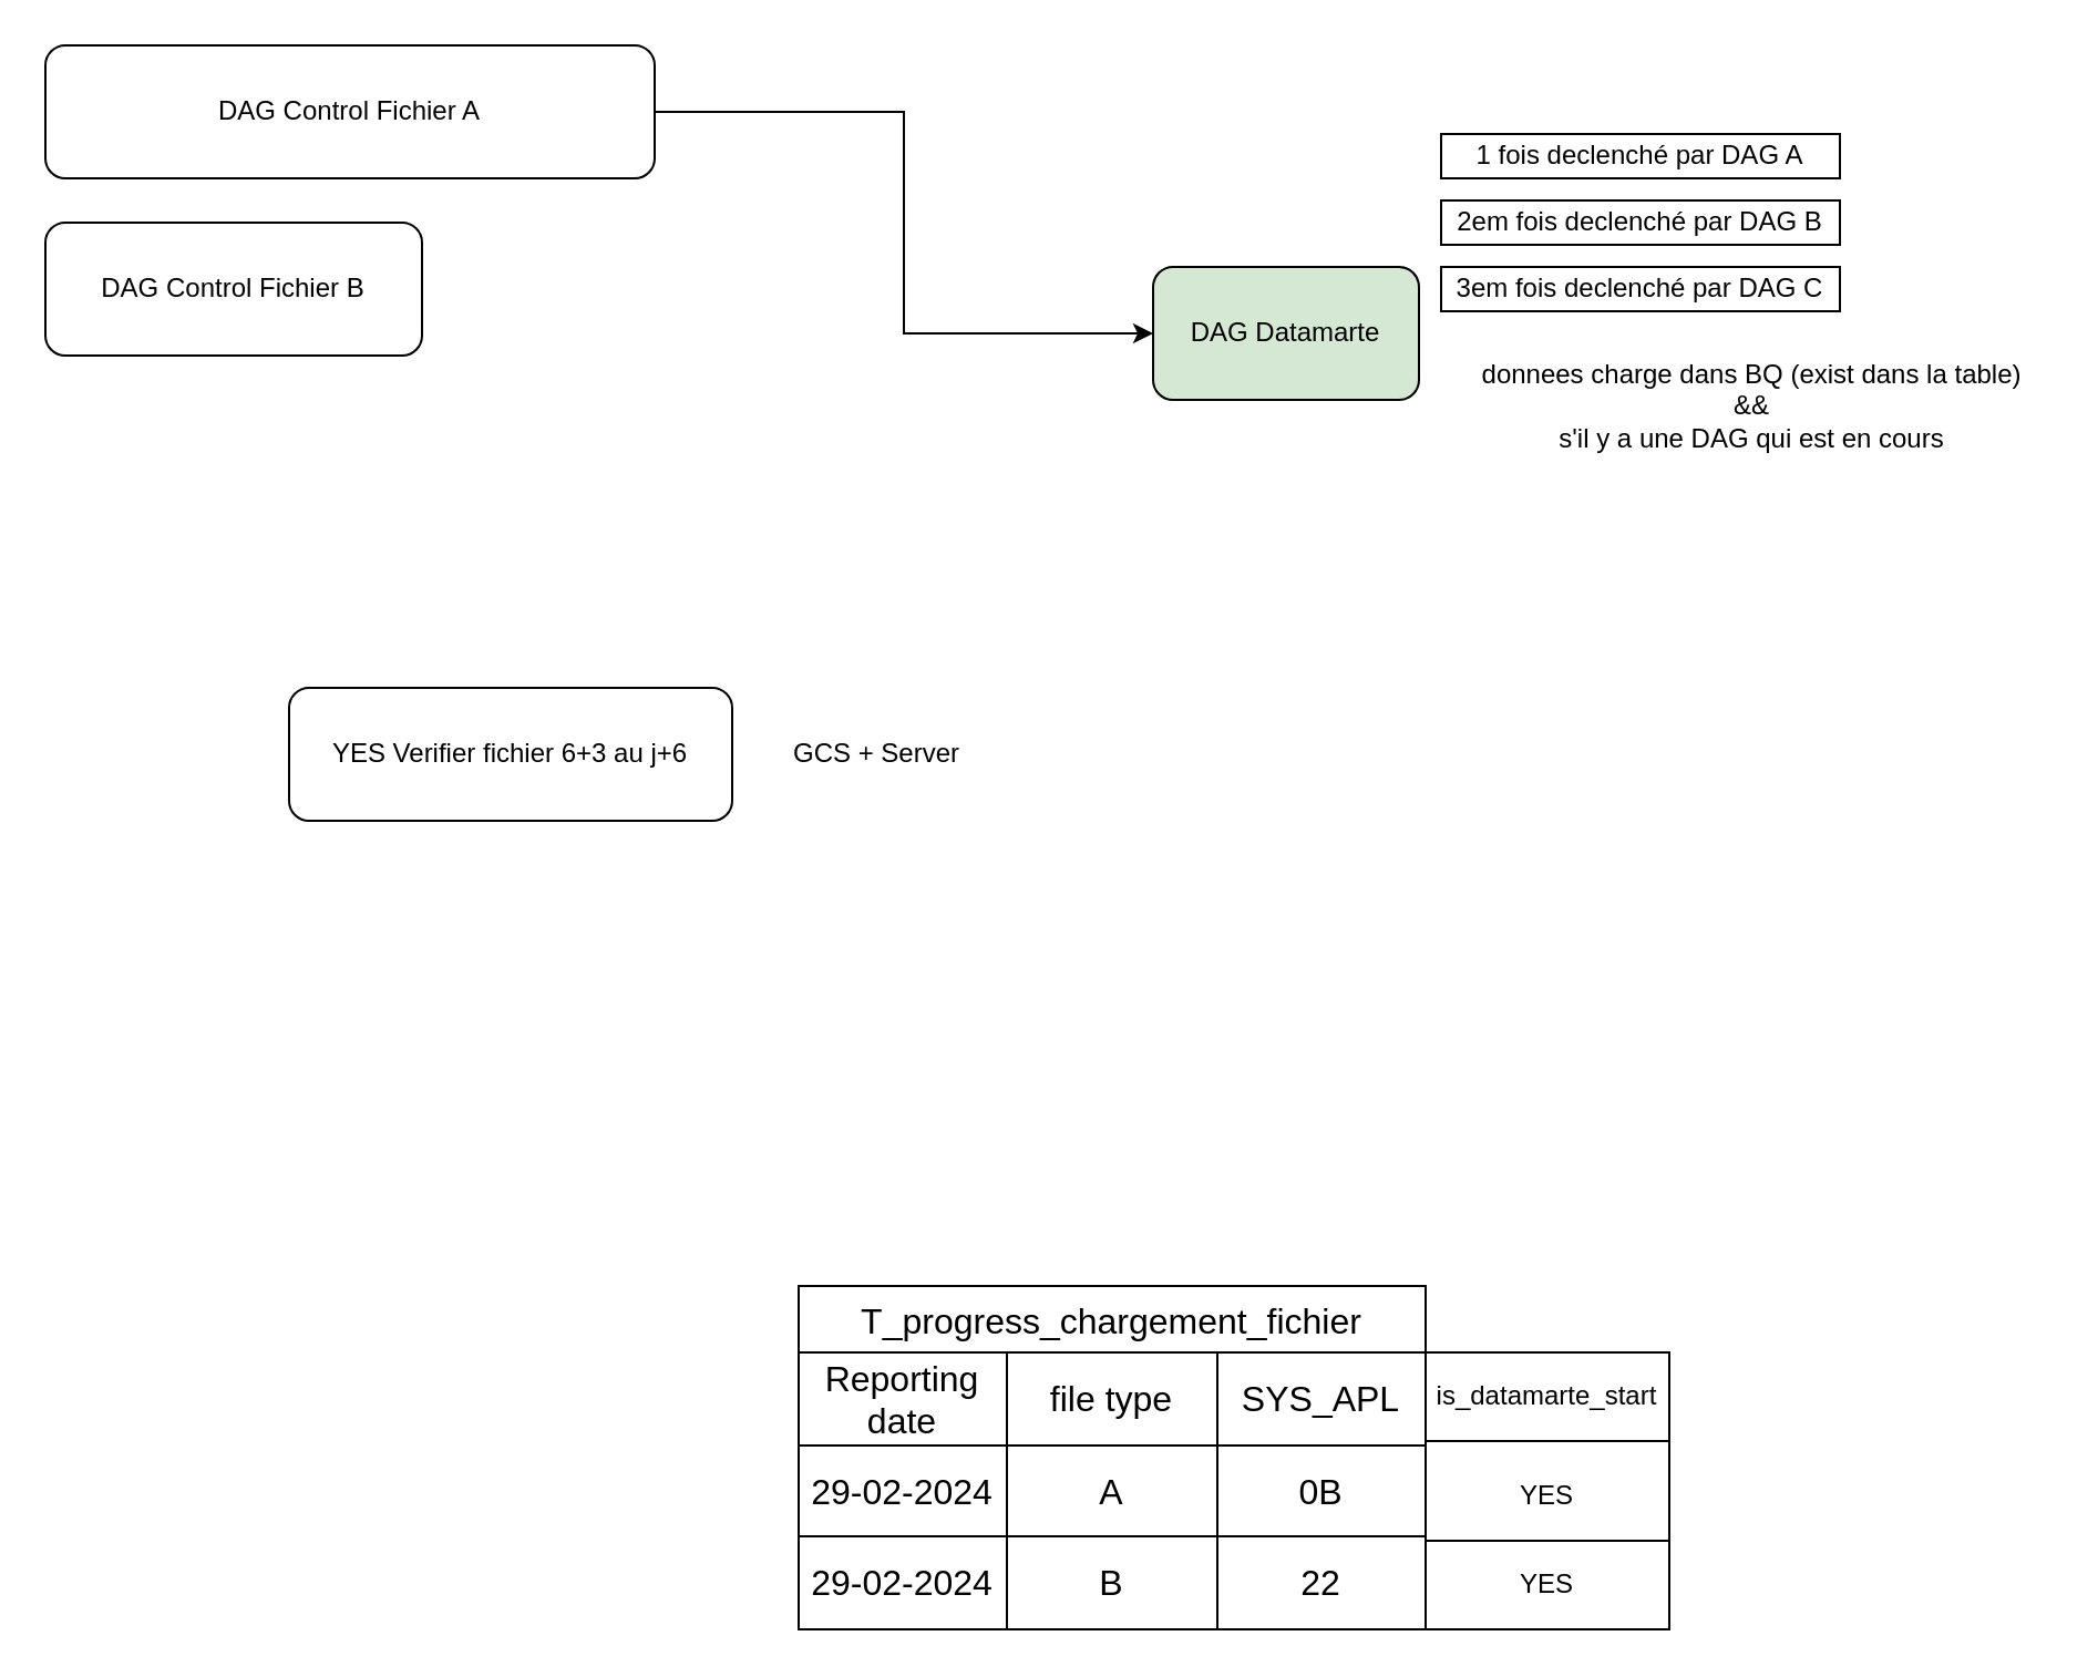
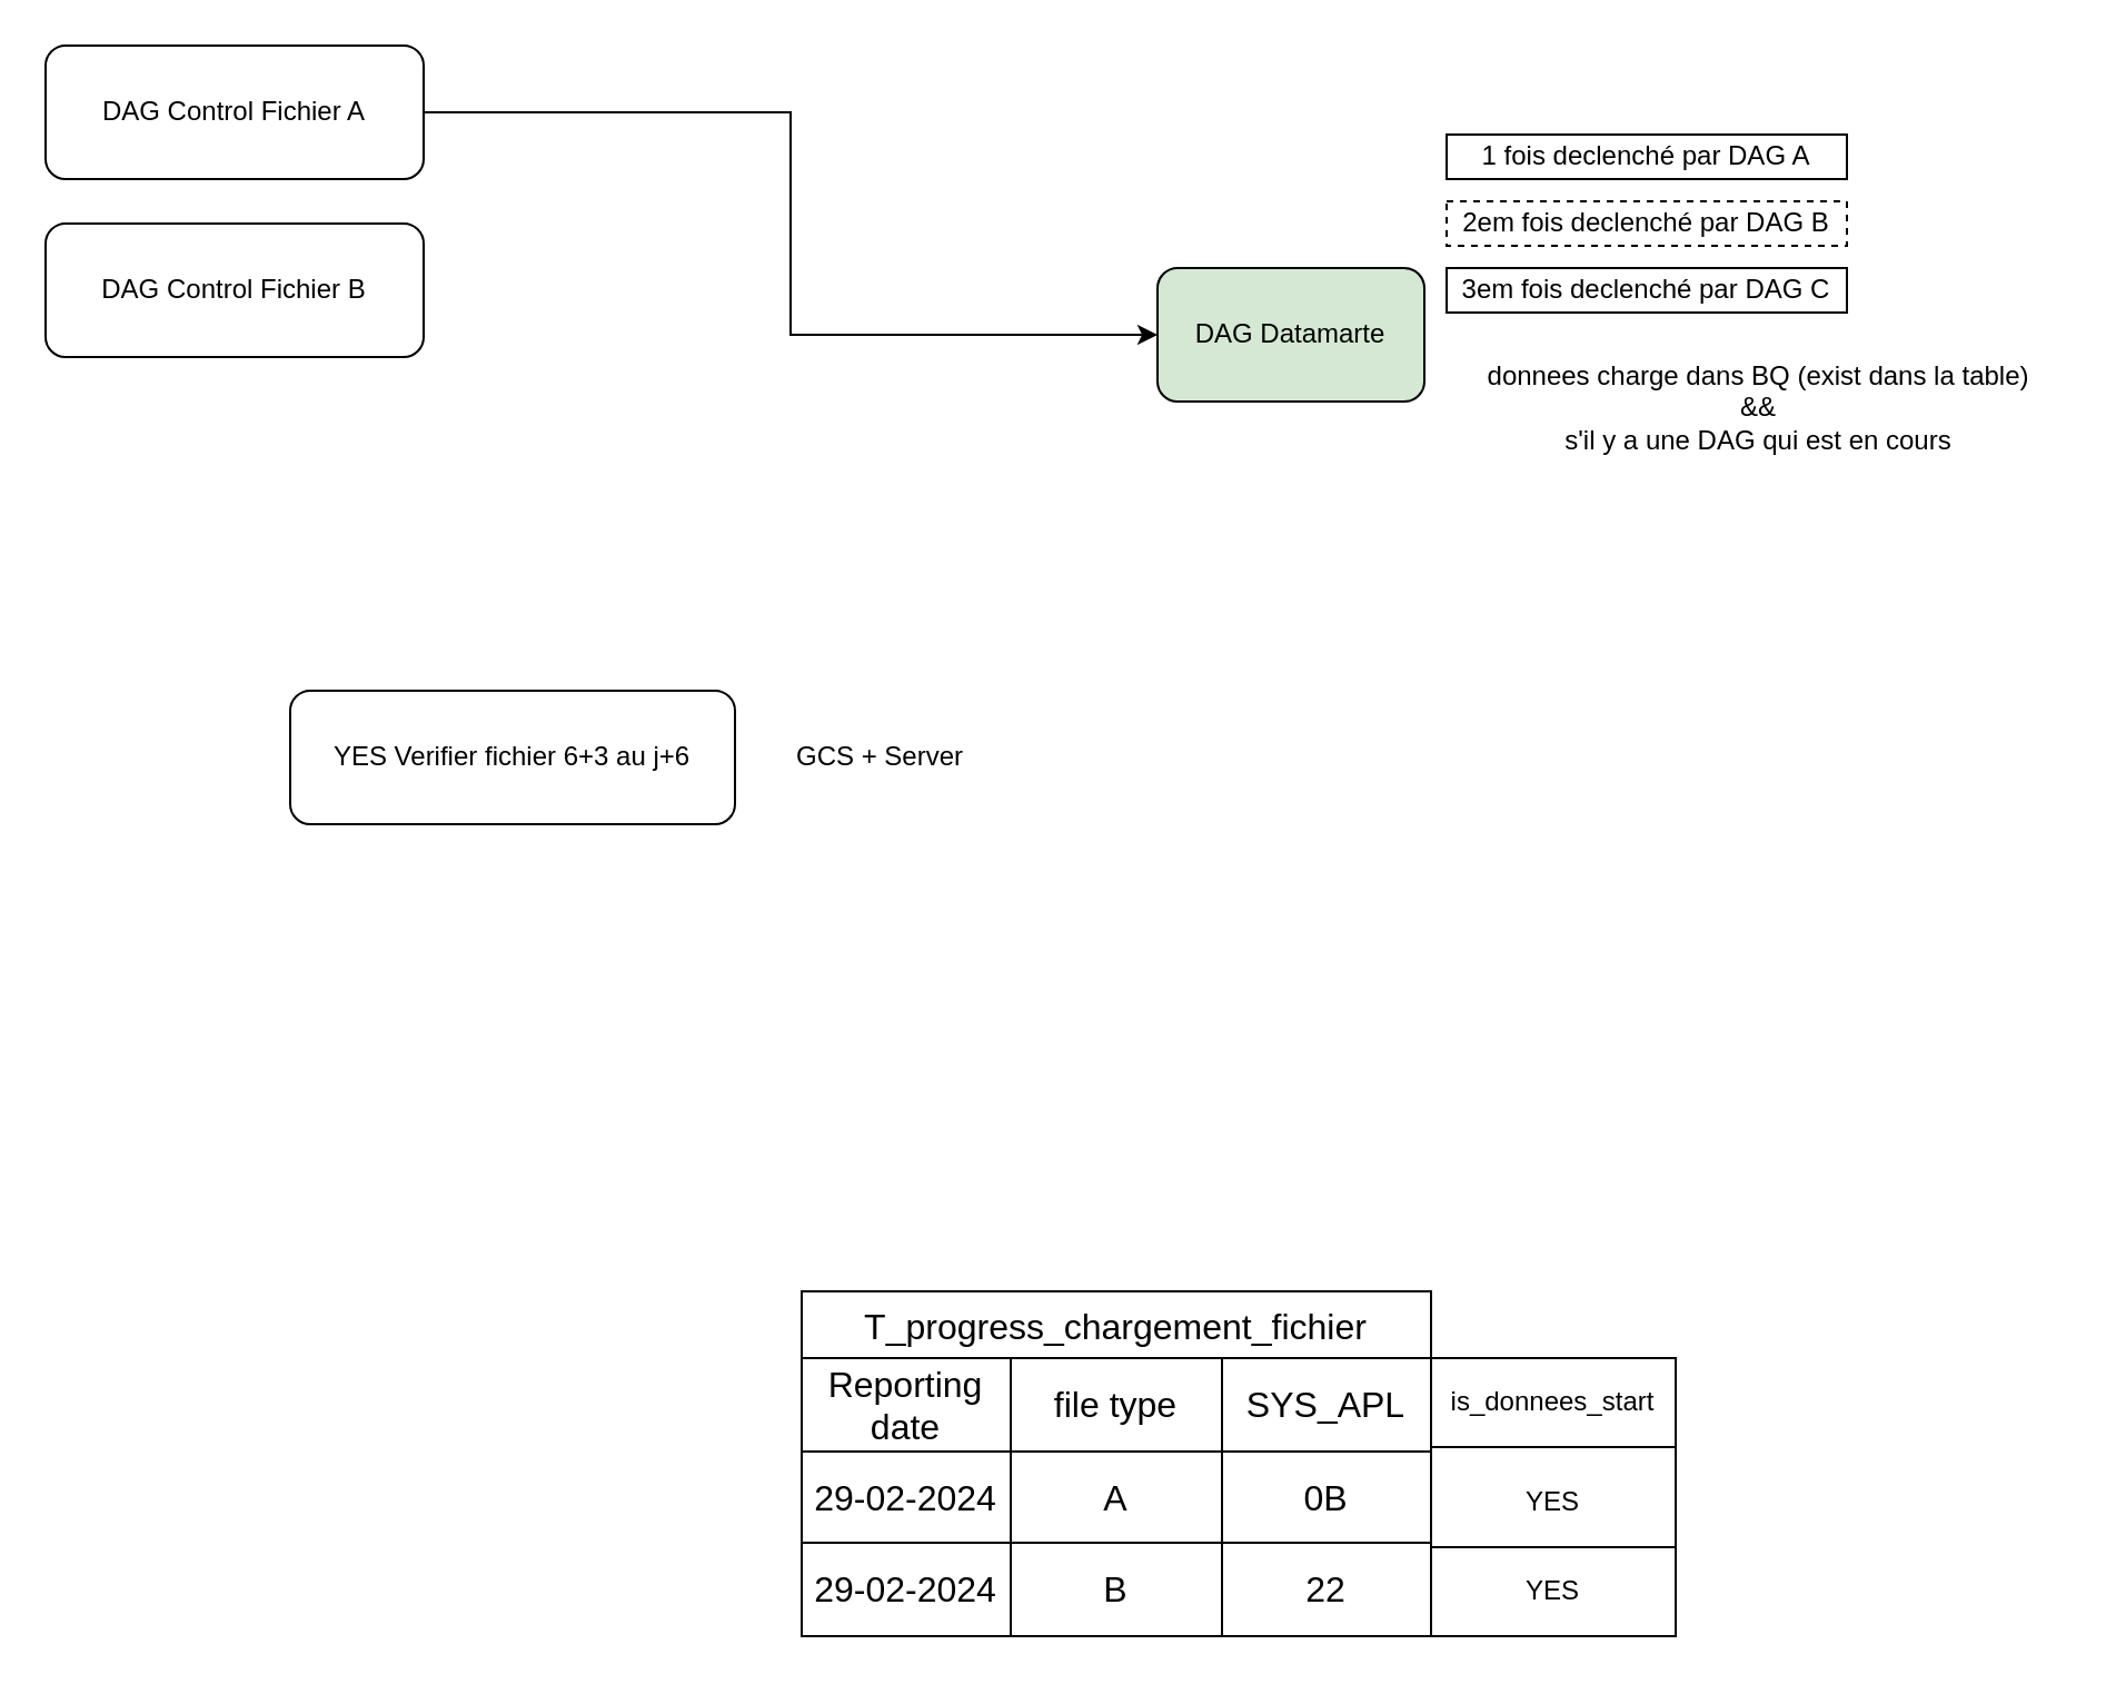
  <mxCell id="0" />
  <mxCell id="1" parent="0" />
  <mxCell id="2" value="DAG Datamarte" style="rounded=1;whiteSpace=wrap;html=1;fillColor=#d5e8d4;" vertex="1" parent="1"><mxGeometry x="520" y="120" width="120" height="60" as="geometry" /></mxCell>
  <mxCell id="3" style="edgeStyle=orthogonalEdgeStyle;rounded=0;orthogonalLoop=1;jettySize=auto;html=1;entryX=0;entryY=0.5;entryDx=0;entryDy=0;" edge="1" parent="1" source="4" target="2"><mxGeometry relative="1" as="geometry" /></mxCell>
- <mxCell id="4" value="DAG Control Fichier A" style="rounded=1;whiteSpace=wrap;html=1;" vertex="1" parent="1"><mxGeometry x="20" y="20" width="275" height="60" as="geometry" /></mxCell>
+ <mxCell id="4" value="DAG Control Fichier A" style="rounded=1;whiteSpace=wrap;html=1;" vertex="1" parent="1"><mxGeometry x="20" y="20" width="170" height="60" as="geometry" /></mxCell>
  <mxCell id="5" value="DAG Control Fichier B" style="rounded=1;whiteSpace=wrap;html=1;" vertex="1" parent="1"><mxGeometry x="20" y="100" width="170" height="60" as="geometry" /></mxCell>
  <mxCell id="6" value="1 fois declenché par DAG A" style="rounded=0;whiteSpace=wrap;html=1;" vertex="1" parent="1"><mxGeometry x="650" y="60" width="180" height="20" as="geometry" /></mxCell>
- <mxCell id="7" value="2em fois declenché par DAG B" style="rounded=0;whiteSpace=wrap;html=1;" vertex="1" parent="1"><mxGeometry x="650" y="90" width="180" height="20" as="geometry" /></mxCell>
+ <mxCell id="7" value="2em fois declenché par DAG B" style="rounded=0;whiteSpace=wrap;html=1;dashed=1;" vertex="1" parent="1"><mxGeometry x="650" y="90" width="180" height="20" as="geometry" /></mxCell>
  <mxCell id="8" value="3em fois declenché par DAG C" style="rounded=0;whiteSpace=wrap;html=1;" vertex="1" parent="1"><mxGeometry x="650" y="120" width="180" height="20" as="geometry" /></mxCell>
  <mxCell id="9" value="T_progress_chargement_fichier" style="shape=table;startSize=30;container=1;collapsible=0;childLayout=tableLayout;strokeColor=default;fontSize=16;" vertex="1" parent="1"><mxGeometry x="360" y="580" width="283" height="155" as="geometry" /></mxCell>
  <mxCell id="10" value="" style="shape=tableRow;horizontal=0;startSize=0;swimlaneHead=0;swimlaneBody=0;strokeColor=inherit;top=0;left=0;bottom=0;right=0;collapsible=0;dropTarget=0;fillColor=none;points=[[0,0.5],[1,0.5]];portConstraint=eastwest;fontSize=16;" vertex="1" parent="9"><mxGeometry y="30" width="283" height="42" as="geometry" /></mxCell>
  <mxCell id="11" value="Reporting date" style="shape=partialRectangle;html=1;whiteSpace=wrap;connectable=0;strokeColor=inherit;overflow=hidden;fillColor=none;top=0;left=0;bottom=0;right=0;pointerEvents=1;fontSize=16;" vertex="1" parent="10"><mxGeometry width="94" height="42" as="geometry"><mxRectangle width="94" height="42" as="alternateBounds" /></mxGeometry></mxCell>
  <mxCell id="12" value="file type" style="shape=partialRectangle;html=1;whiteSpace=wrap;connectable=0;strokeColor=inherit;overflow=hidden;fillColor=none;top=0;left=0;bottom=0;right=0;pointerEvents=1;fontSize=16;" vertex="1" parent="10"><mxGeometry x="94" width="95" height="42" as="geometry"><mxRectangle width="95" height="42" as="alternateBounds" /></mxGeometry></mxCell>
  <mxCell id="13" value="SYS_APL" style="shape=partialRectangle;html=1;whiteSpace=wrap;connectable=0;strokeColor=inherit;overflow=hidden;fillColor=none;top=0;left=0;bottom=0;right=0;pointerEvents=1;fontSize=16;" vertex="1" parent="10"><mxGeometry x="189" width="94" height="42" as="geometry"><mxRectangle width="94" height="42" as="alternateBounds" /></mxGeometry></mxCell>
  <mxCell id="14" value="" style="shape=tableRow;horizontal=0;startSize=0;swimlaneHead=0;swimlaneBody=0;strokeColor=inherit;top=0;left=0;bottom=0;right=0;collapsible=0;dropTarget=0;fillColor=none;points=[[0,0.5],[1,0.5]];portConstraint=eastwest;fontSize=16;" vertex="1" parent="9"><mxGeometry y="72" width="283" height="41" as="geometry" /></mxCell>
  <mxCell id="15" value="29-02-2024" style="shape=partialRectangle;html=1;whiteSpace=wrap;connectable=0;strokeColor=inherit;overflow=hidden;fillColor=none;top=0;left=0;bottom=0;right=0;pointerEvents=1;fontSize=16;" vertex="1" parent="14"><mxGeometry width="94" height="41" as="geometry"><mxRectangle width="94" height="41" as="alternateBounds" /></mxGeometry></mxCell>
  <mxCell id="16" value="A" style="shape=partialRectangle;html=1;whiteSpace=wrap;connectable=0;strokeColor=inherit;overflow=hidden;fillColor=none;top=0;left=0;bottom=0;right=0;pointerEvents=1;fontSize=16;" vertex="1" parent="14"><mxGeometry x="94" width="95" height="41" as="geometry"><mxRectangle width="95" height="41" as="alternateBounds" /></mxGeometry></mxCell>
  <mxCell id="17" value="0B" style="shape=partialRectangle;html=1;whiteSpace=wrap;connectable=0;strokeColor=inherit;overflow=hidden;fillColor=none;top=0;left=0;bottom=0;right=0;pointerEvents=1;fontSize=16;" vertex="1" parent="14"><mxGeometry x="189" width="94" height="41" as="geometry"><mxRectangle width="94" height="41" as="alternateBounds" /></mxGeometry></mxCell>
  <mxCell id="18" value="" style="shape=tableRow;horizontal=0;startSize=0;swimlaneHead=0;swimlaneBody=0;strokeColor=inherit;top=0;left=0;bottom=0;right=0;collapsible=0;dropTarget=0;fillColor=none;points=[[0,0.5],[1,0.5]];portConstraint=eastwest;fontSize=16;" vertex="1" parent="9"><mxGeometry y="113" width="283" height="42" as="geometry" /></mxCell>
  <mxCell id="19" value="29-02-2024" style="shape=partialRectangle;html=1;whiteSpace=wrap;connectable=0;strokeColor=inherit;overflow=hidden;fillColor=none;top=0;left=0;bottom=0;right=0;pointerEvents=1;fontSize=16;" vertex="1" parent="18"><mxGeometry width="94" height="42" as="geometry"><mxRectangle width="94" height="42" as="alternateBounds" /></mxGeometry></mxCell>
  <mxCell id="20" value="B" style="shape=partialRectangle;html=1;whiteSpace=wrap;connectable=0;strokeColor=inherit;overflow=hidden;fillColor=none;top=0;left=0;bottom=0;right=0;pointerEvents=1;fontSize=16;" vertex="1" parent="18"><mxGeometry x="94" width="95" height="42" as="geometry"><mxRectangle width="95" height="42" as="alternateBounds" /></mxGeometry></mxCell>
  <mxCell id="21" value="22" style="shape=partialRectangle;html=1;whiteSpace=wrap;connectable=0;strokeColor=inherit;overflow=hidden;fillColor=none;top=0;left=0;bottom=0;right=0;pointerEvents=1;fontSize=16;" vertex="1" parent="18"><mxGeometry x="189" width="94" height="42" as="geometry"><mxRectangle width="94" height="42" as="alternateBounds" /></mxGeometry></mxCell>
- <mxCell id="22" value="is_datamarte_start" style="rounded=0;whiteSpace=wrap;html=1;" vertex="1" parent="1"><mxGeometry x="643" y="610" width="110" height="40" as="geometry" /></mxCell>
+ <mxCell id="22" value="is_donnees_start" style="rounded=0;whiteSpace=wrap;html=1;" vertex="1" parent="1"><mxGeometry x="643" y="610" width="110" height="40" as="geometry" /></mxCell>
  <mxCell id="23" value="YES" style="rounded=0;whiteSpace=wrap;html=1;" vertex="1" parent="1"><mxGeometry x="643" y="650" width="110" height="50" as="geometry" /></mxCell>
  <mxCell id="24" value="YES" style="rounded=0;whiteSpace=wrap;html=1;" vertex="1" parent="1"><mxGeometry x="643" y="695" width="110" height="40" as="geometry" /></mxCell>
  <mxCell id="25" value="donnees charge dans BQ (exist dans la table)&lt;br&gt;&amp;amp;&amp;amp;&lt;div&gt;s'il y a une DAG qui est en cours&lt;/div&gt;" style="text;html=1;align=center;verticalAlign=middle;resizable=0;points=[];autosize=1;strokeColor=none;fillColor=none;" vertex="1" parent="1"><mxGeometry x="655" y="153" width="270" height="60" as="geometry" /></mxCell>
  <mxCell id="26" value="YES Verifier fichier 6+3 au j+6" style="rounded=1;whiteSpace=wrap;html=1;" vertex="1" parent="1"><mxGeometry x="130" y="310" width="200" height="60" as="geometry" /></mxCell>
  <mxCell id="27" value="GCS + Server" style="text;html=1;align=center;verticalAlign=middle;resizable=0;points=[];autosize=1;strokeColor=none;fillColor=none;" vertex="1" parent="1"><mxGeometry x="345" y="325" width="100" height="30" as="geometry" /></mxCell>
